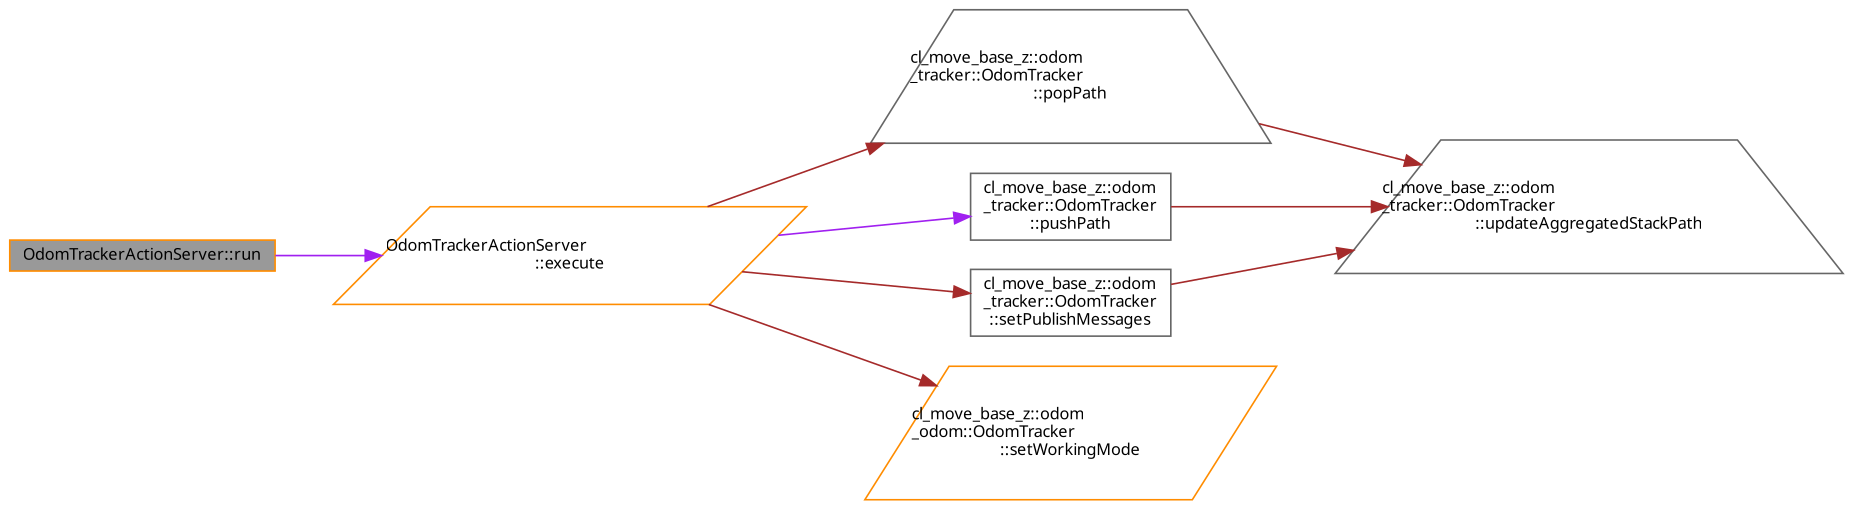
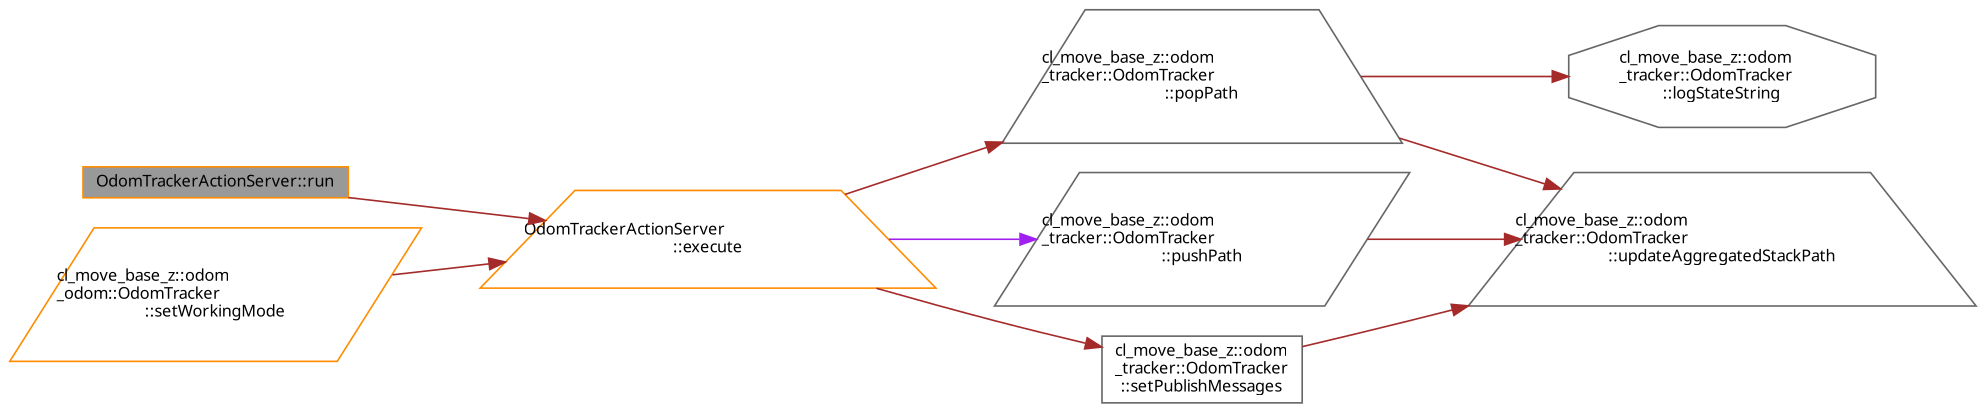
  digraph {
    fontname="Noto Sans"
    rankdir=LR
    node [color=gray40 fillcolor=white fontname="Noto Sans" fontsize=10 shape=trapezium style=filled]
    edge [color=brown fontname="Noto Sans" fontsize=10 labelfontname=Helvetica labelfontsize=10 style=solid]
    n1 [color=darkorange fillcolor=grey60 fontcolor=black height=0.2 label="OdomTrackerActionServer::run" shape=box width=0.4]
-   n2 [color=darkorange height=0.2 label="OdomTrackerActionServer\l::execute" shape=parallelogram width=0.4]
+   n2 [color=darkorange height=0.2 label="OdomTrackerActionServer\l::execute" width=0.4]
    n3 [height=0.2 label="cl_move_base_z::odom\l_tracker::OdomTracker\l::popPath" width=0.4]
-   n4 [height=0.2 label="cl_move_base_z::odom\l_tracker::OdomTracker\l::pushPath" shape=box width=0.4]
+   n4 [height=0.2 label="cl_move_base_z::odom\l_tracker::OdomTracker\l::pushPath" shape=parallelogram width=0.4]
    n5 [height=0.2 label="cl_move_base_z::odom\l_tracker::OdomTracker\l::setPublishMessages" shape=box width=0.4]
    n6 [color=darkorange height=0.2 label="cl_move_base_z::odom\l_odom::OdomTracker\l::setWorkingMode" shape=parallelogram width=0.4]
+   n7 [height=0.2 label="cl_move_base_z::odom\l_tracker::OdomTracker\l::logStateString" shape=octagon width=0.4]
    n8 [height=0.2 label="cl_move_base_z::odom\l_tracker::OdomTracker\l::updateAggregatedStackPath" width=0.4]
-   n1 -> n2 [color=purple]
+   n1 -> n2
    n2 -> n3
    n2 -> n4 [color=purple]
    n2 -> n5
-   n2 -> n6
+   n6 -> n2
+   n3 -> n7
    n3 -> n8
    n4 -> n8
    n5 -> n8
  }
